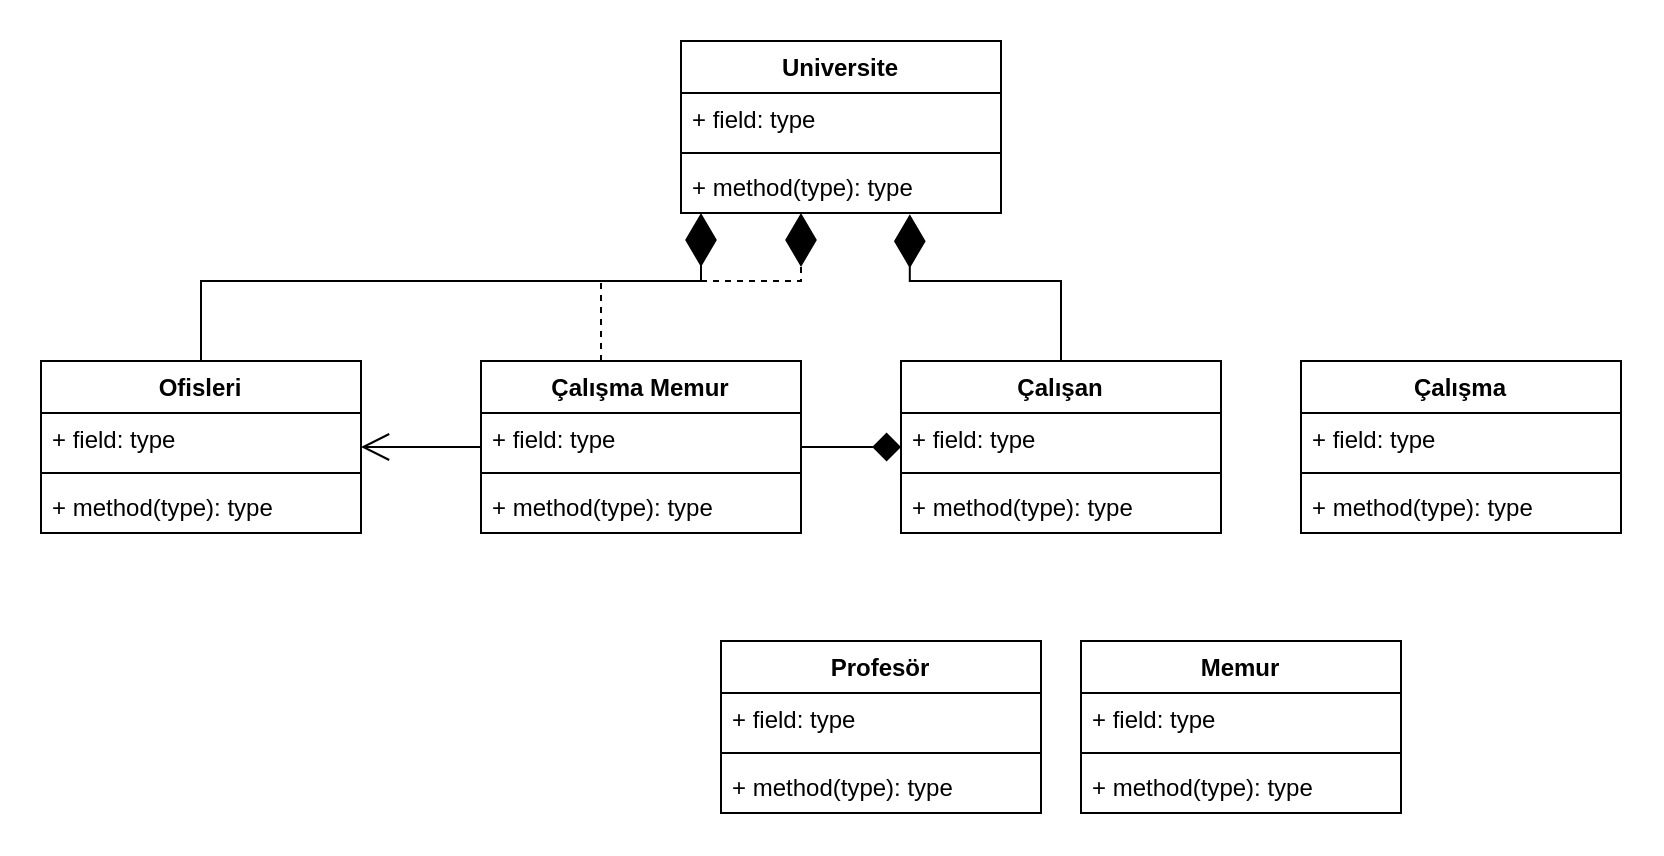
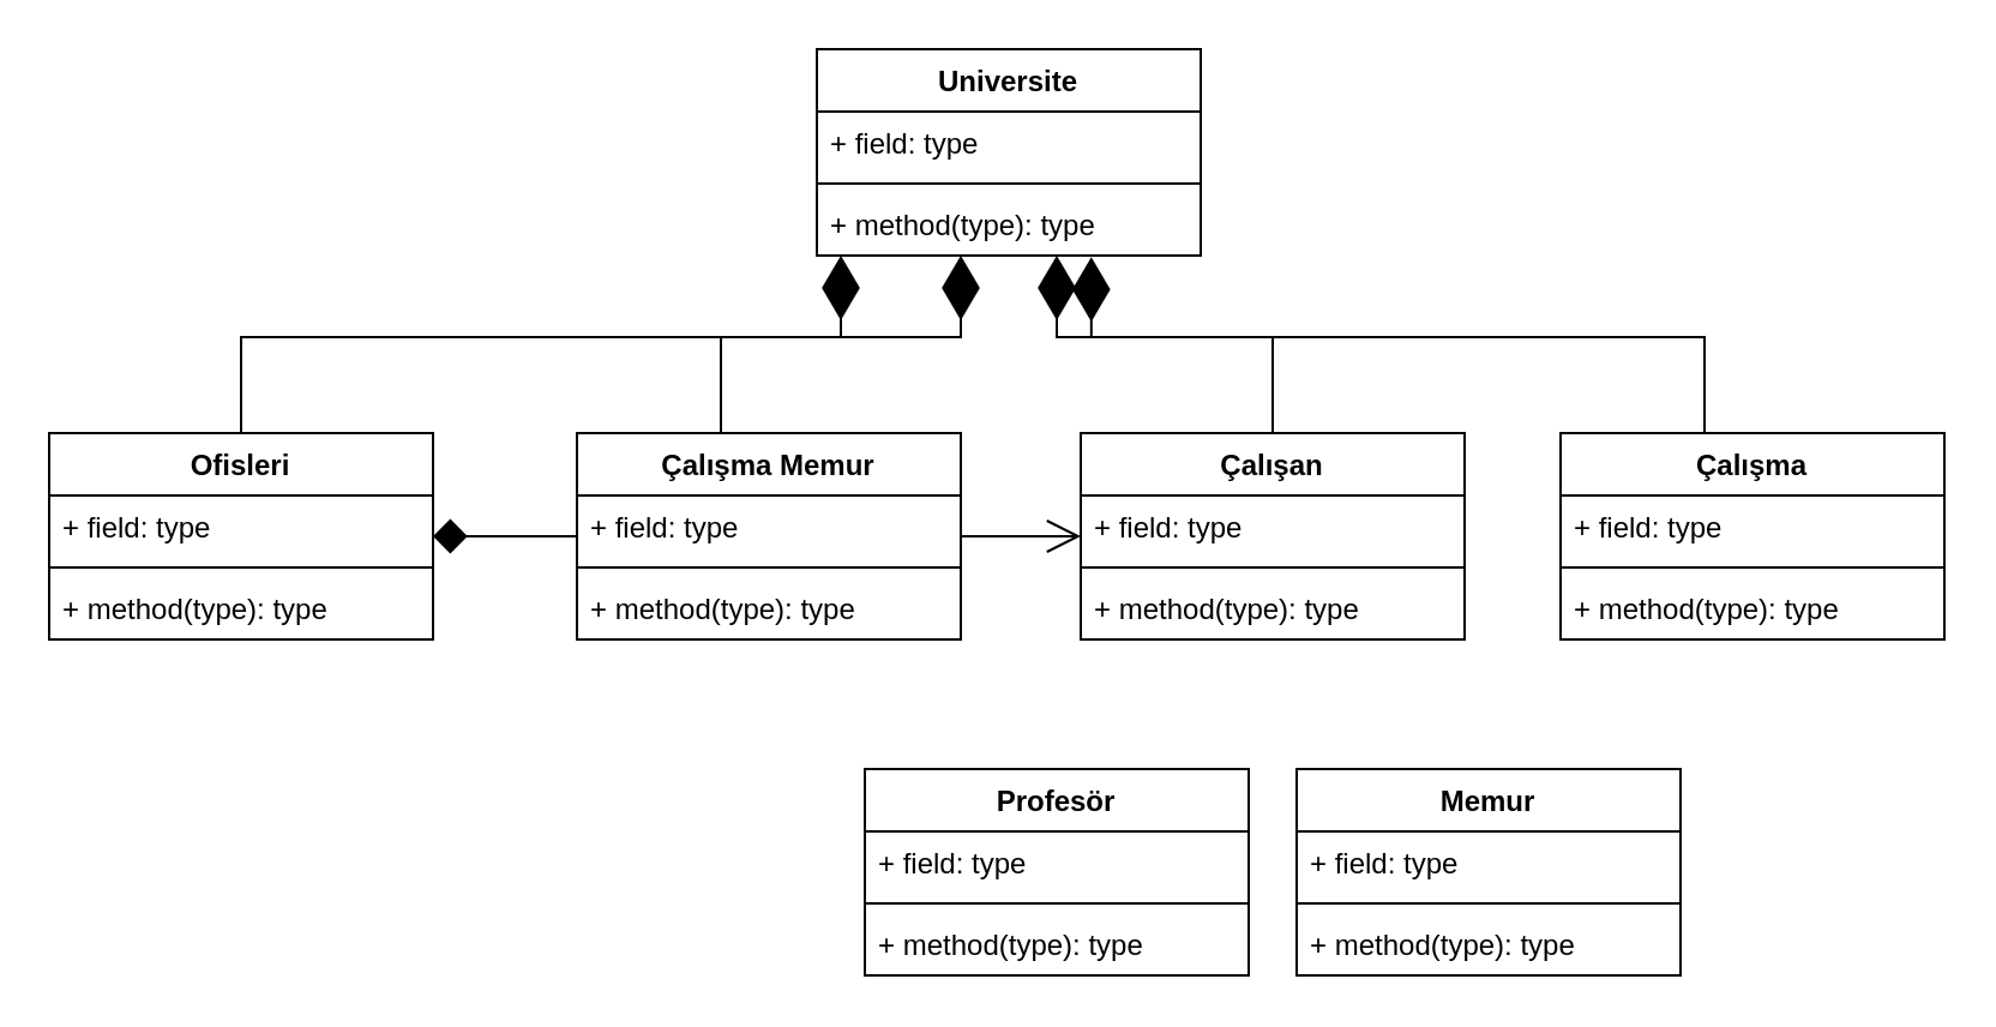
  <mxCell id="0" />
  <mxCell id="1" parent="0" />
  <mxCell id="2" value="Universite" style="swimlane;fontStyle=1;align=center;verticalAlign=top;childLayout=stackLayout;horizontal=1;startSize=26;horizontalStack=0;resizeParent=1;resizeParentMax=0;resizeLast=0;collapsible=1;marginBottom=0;" vertex="1" parent="1"><mxGeometry x="340" y="20" width="160" height="86" as="geometry"><mxRectangle x="350" y="160" width="100" height="30" as="alternateBounds" /></mxGeometry></mxCell>
  <mxCell id="3" value="+ field: type" style="text;strokeColor=none;fillColor=none;align=left;verticalAlign=top;spacingLeft=4;spacingRight=4;overflow=hidden;rotatable=0;points=[[0,0.5],[1,0.5]];portConstraint=eastwest;" vertex="1" parent="2"><mxGeometry y="26" width="160" height="26" as="geometry" /></mxCell>
  <mxCell id="4" value="" style="line;strokeWidth=1;fillColor=none;align=left;verticalAlign=middle;spacingTop=-1;spacingLeft=3;spacingRight=3;rotatable=0;labelPosition=right;points=[];portConstraint=eastwest;strokeColor=inherit;" vertex="1" parent="2"><mxGeometry y="52" width="160" height="8" as="geometry" /></mxCell>
  <mxCell id="5" value="+ method(type): type" style="text;strokeColor=none;fillColor=none;align=left;verticalAlign=top;spacingLeft=4;spacingRight=4;overflow=hidden;rotatable=0;points=[[0,0.5],[1,0.5]];portConstraint=eastwest;" vertex="1" parent="2"><mxGeometry y="60" width="160" height="26" as="geometry" /></mxCell>
  <mxCell id="6" value="Ofisleri" style="swimlane;fontStyle=1;align=center;verticalAlign=top;childLayout=stackLayout;horizontal=1;startSize=26;horizontalStack=0;resizeParent=1;resizeParentMax=0;resizeLast=0;collapsible=1;marginBottom=0;" vertex="1" parent="1"><mxGeometry x="20" y="180" width="160" height="86" as="geometry" /></mxCell>
  <mxCell id="7" value="+ field: type" style="text;strokeColor=none;fillColor=none;align=left;verticalAlign=top;spacingLeft=4;spacingRight=4;overflow=hidden;rotatable=0;points=[[0,0.5],[1,0.5]];portConstraint=eastwest;" vertex="1" parent="6"><mxGeometry y="26" width="160" height="26" as="geometry" /></mxCell>
  <mxCell id="8" value="" style="line;strokeWidth=1;fillColor=none;align=left;verticalAlign=middle;spacingTop=-1;spacingLeft=3;spacingRight=3;rotatable=0;labelPosition=right;points=[];portConstraint=eastwest;strokeColor=inherit;" vertex="1" parent="6"><mxGeometry y="52" width="160" height="8" as="geometry" /></mxCell>
  <mxCell id="9" value="+ method(type): type" style="text;strokeColor=none;fillColor=none;align=left;verticalAlign=top;spacingLeft=4;spacingRight=4;overflow=hidden;rotatable=0;points=[[0,0.5],[1,0.5]];portConstraint=eastwest;" vertex="1" parent="6"><mxGeometry y="60" width="160" height="26" as="geometry" /></mxCell>
  <mxCell id="10" value="" style="endArrow=diamondThin;endFill=1;endSize=24;html=1;rounded=0;exitX=0.5;exitY=0;exitDx=0;exitDy=0;edgeStyle=orthogonalEdgeStyle;" edge="1" parent="1" source="6" target="2"><mxGeometry width="160" relative="1" as="geometry"><mxPoint x="340" y="240" as="sourcePoint" /><mxPoint x="500" y="240" as="targetPoint" /><Array as="points"><mxPoint x="100" y="140" /><mxPoint x="350" y="140" /></Array></mxGeometry></mxCell>
  <mxCell id="11" value="Çalışma Memur" style="swimlane;fontStyle=1;align=center;verticalAlign=top;childLayout=stackLayout;horizontal=1;startSize=26;horizontalStack=0;resizeParent=1;resizeParentMax=0;resizeLast=0;collapsible=1;marginBottom=0;" vertex="1" parent="1"><mxGeometry x="240" y="180" width="160" height="86" as="geometry" /></mxCell>
  <mxCell id="12" value="+ field: type" style="text;strokeColor=none;fillColor=none;align=left;verticalAlign=top;spacingLeft=4;spacingRight=4;overflow=hidden;rotatable=0;points=[[0,0.5],[1,0.5]];portConstraint=eastwest;" vertex="1" parent="11"><mxGeometry y="26" width="160" height="26" as="geometry" /></mxCell>
  <mxCell id="13" value="" style="line;strokeWidth=1;fillColor=none;align=left;verticalAlign=middle;spacingTop=-1;spacingLeft=3;spacingRight=3;rotatable=0;labelPosition=right;points=[];portConstraint=eastwest;strokeColor=inherit;" vertex="1" parent="11"><mxGeometry y="52" width="160" height="8" as="geometry" /></mxCell>
  <mxCell id="14" value="+ method(type): type" style="text;strokeColor=none;fillColor=none;align=left;verticalAlign=top;spacingLeft=4;spacingRight=4;overflow=hidden;rotatable=0;points=[[0,0.5],[1,0.5]];portConstraint=eastwest;" vertex="1" parent="11"><mxGeometry y="60" width="160" height="26" as="geometry" /></mxCell>
- <mxCell id="15" value="" style="endArrow=diamondThin;endFill=1;endSize=24;html=1;rounded=0;edgeStyle=orthogonalEdgeStyle;dashed=1;" edge="1" parent="1" source="11" target="2"><mxGeometry x="0.348" y="-4" width="160" relative="1" as="geometry"><mxPoint x="470" y="150" as="sourcePoint" /><mxPoint x="620" y="150" as="targetPoint" /><Array as="points"><mxPoint x="300" y="140" /><mxPoint x="400" y="140" /></Array><mxPoint as="offset" /></mxGeometry></mxCell>
+ <mxCell id="15" value="" style="endArrow=diamondThin;endFill=1;endSize=24;html=1;rounded=0;edgeStyle=orthogonalEdgeStyle;" edge="1" parent="1" source="11" target="2"><mxGeometry x="0.348" y="-4" width="160" relative="1" as="geometry"><mxPoint x="470" y="150" as="sourcePoint" /><mxPoint x="620" y="150" as="targetPoint" /><Array as="points"><mxPoint x="300" y="140" /><mxPoint x="400" y="140" /></Array><mxPoint as="offset" /></mxGeometry></mxCell>
  <mxCell id="16" value="Çalışan" style="swimlane;fontStyle=1;align=center;verticalAlign=top;childLayout=stackLayout;horizontal=1;startSize=26;horizontalStack=0;resizeParent=1;resizeParentMax=0;resizeLast=0;collapsible=1;marginBottom=0;" vertex="1" parent="1"><mxGeometry x="450" y="180" width="160" height="86" as="geometry" /></mxCell>
  <mxCell id="17" value="+ field: type" style="text;strokeColor=none;fillColor=none;align=left;verticalAlign=top;spacingLeft=4;spacingRight=4;overflow=hidden;rotatable=0;points=[[0,0.5],[1,0.5]];portConstraint=eastwest;" vertex="1" parent="16"><mxGeometry y="26" width="160" height="26" as="geometry" /></mxCell>
  <mxCell id="18" value="" style="line;strokeWidth=1;fillColor=none;align=left;verticalAlign=middle;spacingTop=-1;spacingLeft=3;spacingRight=3;rotatable=0;labelPosition=right;points=[];portConstraint=eastwest;strokeColor=inherit;" vertex="1" parent="16"><mxGeometry y="52" width="160" height="8" as="geometry" /></mxCell>
  <mxCell id="19" value="+ method(type): type" style="text;strokeColor=none;fillColor=none;align=left;verticalAlign=top;spacingLeft=4;spacingRight=4;overflow=hidden;rotatable=0;points=[[0,0.5],[1,0.5]];portConstraint=eastwest;" vertex="1" parent="16"><mxGeometry y="60" width="160" height="26" as="geometry" /></mxCell>
  <mxCell id="20" value="" style="endArrow=diamondThin;endFill=1;endSize=24;html=1;rounded=0;edgeStyle=orthogonalEdgeStyle;entryX=0.715;entryY=1.023;entryDx=0;entryDy=0;entryPerimeter=0;exitX=0.5;exitY=0;exitDx=0;exitDy=0;" edge="1" parent="1" source="16" target="5"><mxGeometry width="160" relative="1" as="geometry"><mxPoint x="340" y="390" as="sourcePoint" /><mxPoint x="500" y="390" as="targetPoint" /><Array as="points"><mxPoint x="530" y="180" /><mxPoint x="530" y="140" /><mxPoint x="490" y="140" /></Array></mxGeometry></mxCell>
  <mxCell id="21" value="Çalışma" style="swimlane;fontStyle=1;align=center;verticalAlign=top;childLayout=stackLayout;horizontal=1;startSize=26;horizontalStack=0;resizeParent=1;resizeParentMax=0;resizeLast=0;collapsible=1;marginBottom=0;" vertex="1" parent="1"><mxGeometry x="650" y="180" width="160" height="86" as="geometry" /></mxCell>
  <mxCell id="22" value="+ field: type" style="text;strokeColor=none;fillColor=none;align=left;verticalAlign=top;spacingLeft=4;spacingRight=4;overflow=hidden;rotatable=0;points=[[0,0.5],[1,0.5]];portConstraint=eastwest;" vertex="1" parent="21"><mxGeometry y="26" width="160" height="26" as="geometry" /></mxCell>
  <mxCell id="23" value="" style="line;strokeWidth=1;fillColor=none;align=left;verticalAlign=middle;spacingTop=-1;spacingLeft=3;spacingRight=3;rotatable=0;labelPosition=right;points=[];portConstraint=eastwest;strokeColor=inherit;" vertex="1" parent="21"><mxGeometry y="52" width="160" height="8" as="geometry" /></mxCell>
  <mxCell id="24" value="+ method(type): type" style="text;strokeColor=none;fillColor=none;align=left;verticalAlign=top;spacingLeft=4;spacingRight=4;overflow=hidden;rotatable=0;points=[[0,0.5],[1,0.5]];portConstraint=eastwest;" vertex="1" parent="21"><mxGeometry y="60" width="160" height="26" as="geometry" /></mxCell>
- <mxCell id="26" value="" style="endArrow=open;endFill=1;endSize=12;html=1;rounded=0;" edge="1" parent="1" source="11" target="6"><mxGeometry width="160" relative="1" as="geometry"><mxPoint x="190" y="236" as="sourcePoint" /><mxPoint x="500" y="300" as="targetPoint" /></mxGeometry></mxCell>
- <mxCell id="27" value="" style="endArrow=diamond;endFill=1;endSize=12;html=1;rounded=0;" edge="1" parent="1" source="11" target="16"><mxGeometry width="160" relative="1" as="geometry"><mxPoint x="340" y="300" as="sourcePoint" /><mxPoint x="500" y="300" as="targetPoint" /></mxGeometry></mxCell>
+ <mxCell id="25" value="" style="endArrow=diamondThin;endFill=1;endSize=24;html=1;rounded=0;edgeStyle=orthogonalEdgeStyle;" edge="1" parent="1" source="21" target="2"><mxGeometry width="160" relative="1" as="geometry"><mxPoint x="620" y="110" as="sourcePoint" /><mxPoint x="780" y="110" as="targetPoint" /><Array as="points"><mxPoint x="710" y="140" /><mxPoint x="440" y="140" /></Array></mxGeometry></mxCell>
+ <mxCell id="26" value="" style="endArrow=diamond;endFill=1;endSize=12;html=1;rounded=0;" edge="1" parent="1" source="11" target="6"><mxGeometry width="160" relative="1" as="geometry"><mxPoint x="190" y="236" as="sourcePoint" /><mxPoint x="500" y="300" as="targetPoint" /></mxGeometry></mxCell>
+ <mxCell id="27" value="" style="endArrow=open;endFill=1;endSize=12;html=1;rounded=0;" edge="1" parent="1" source="11" target="16"><mxGeometry width="160" relative="1" as="geometry"><mxPoint x="340" y="300" as="sourcePoint" /><mxPoint x="500" y="300" as="targetPoint" /></mxGeometry></mxCell>
  <mxCell id="28" value="Profesör" style="swimlane;fontStyle=1;align=center;verticalAlign=top;childLayout=stackLayout;horizontal=1;startSize=26;horizontalStack=0;resizeParent=1;resizeParentMax=0;resizeLast=0;collapsible=1;marginBottom=0;" vertex="1" parent="1"><mxGeometry x="360" y="320" width="160" height="86" as="geometry" /></mxCell>
  <mxCell id="29" value="+ field: type" style="text;strokeColor=none;fillColor=none;align=left;verticalAlign=top;spacingLeft=4;spacingRight=4;overflow=hidden;rotatable=0;points=[[0,0.5],[1,0.5]];portConstraint=eastwest;" vertex="1" parent="28"><mxGeometry y="26" width="160" height="26" as="geometry" /></mxCell>
  <mxCell id="30" value="" style="line;strokeWidth=1;fillColor=none;align=left;verticalAlign=middle;spacingTop=-1;spacingLeft=3;spacingRight=3;rotatable=0;labelPosition=right;points=[];portConstraint=eastwest;strokeColor=inherit;" vertex="1" parent="28"><mxGeometry y="52" width="160" height="8" as="geometry" /></mxCell>
  <mxCell id="31" value="+ method(type): type" style="text;strokeColor=none;fillColor=none;align=left;verticalAlign=top;spacingLeft=4;spacingRight=4;overflow=hidden;rotatable=0;points=[[0,0.5],[1,0.5]];portConstraint=eastwest;" vertex="1" parent="28"><mxGeometry y="60" width="160" height="26" as="geometry" /></mxCell>
  <mxCell id="32" value="Memur" style="swimlane;fontStyle=1;align=center;verticalAlign=top;childLayout=stackLayout;horizontal=1;startSize=26;horizontalStack=0;resizeParent=1;resizeParentMax=0;resizeLast=0;collapsible=1;marginBottom=0;" vertex="1" parent="1"><mxGeometry x="540" y="320" width="160" height="86" as="geometry" /></mxCell>
  <mxCell id="33" value="+ field: type" style="text;strokeColor=none;fillColor=none;align=left;verticalAlign=top;spacingLeft=4;spacingRight=4;overflow=hidden;rotatable=0;points=[[0,0.5],[1,0.5]];portConstraint=eastwest;" vertex="1" parent="32"><mxGeometry y="26" width="160" height="26" as="geometry" /></mxCell>
  <mxCell id="34" value="" style="line;strokeWidth=1;fillColor=none;align=left;verticalAlign=middle;spacingTop=-1;spacingLeft=3;spacingRight=3;rotatable=0;labelPosition=right;points=[];portConstraint=eastwest;strokeColor=inherit;" vertex="1" parent="32"><mxGeometry y="52" width="160" height="8" as="geometry" /></mxCell>
  <mxCell id="35" value="+ method(type): type" style="text;strokeColor=none;fillColor=none;align=left;verticalAlign=top;spacingLeft=4;spacingRight=4;overflow=hidden;rotatable=0;points=[[0,0.5],[1,0.5]];portConstraint=eastwest;" vertex="1" parent="32"><mxGeometry y="60" width="160" height="26" as="geometry" /></mxCell>
